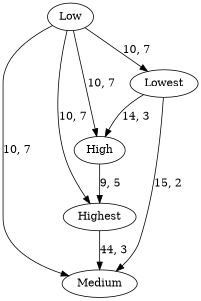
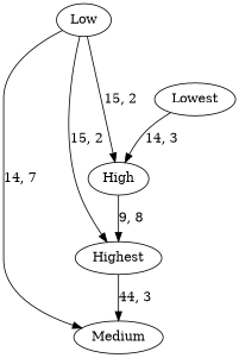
  digraph {
    edge [weight=10]
    Highest
    Medium
    High
    Low
    Lowest
    Highest -> Medium [label="44, 3" weight=14]
-   High -> Highest [label="9, 5" weight=9]
-   Low -> Highest [label="10, 7"]
-   Low -> Medium [label="10, 7"]
-   Low -> High [label="10, 7"]
-   Low -> Lowest [label="10, 7"]
-   Lowest -> Medium [label="15, 2" weight=15]
+   High -> Highest [label="9, 8" weight=9]
+   Low -> Highest [label="15, 2"]
+   Low -> Medium [label="14, 7"]
+   Low -> High [label="15, 2"]
    Lowest -> High [label="14, 3" weight=14]
  }
